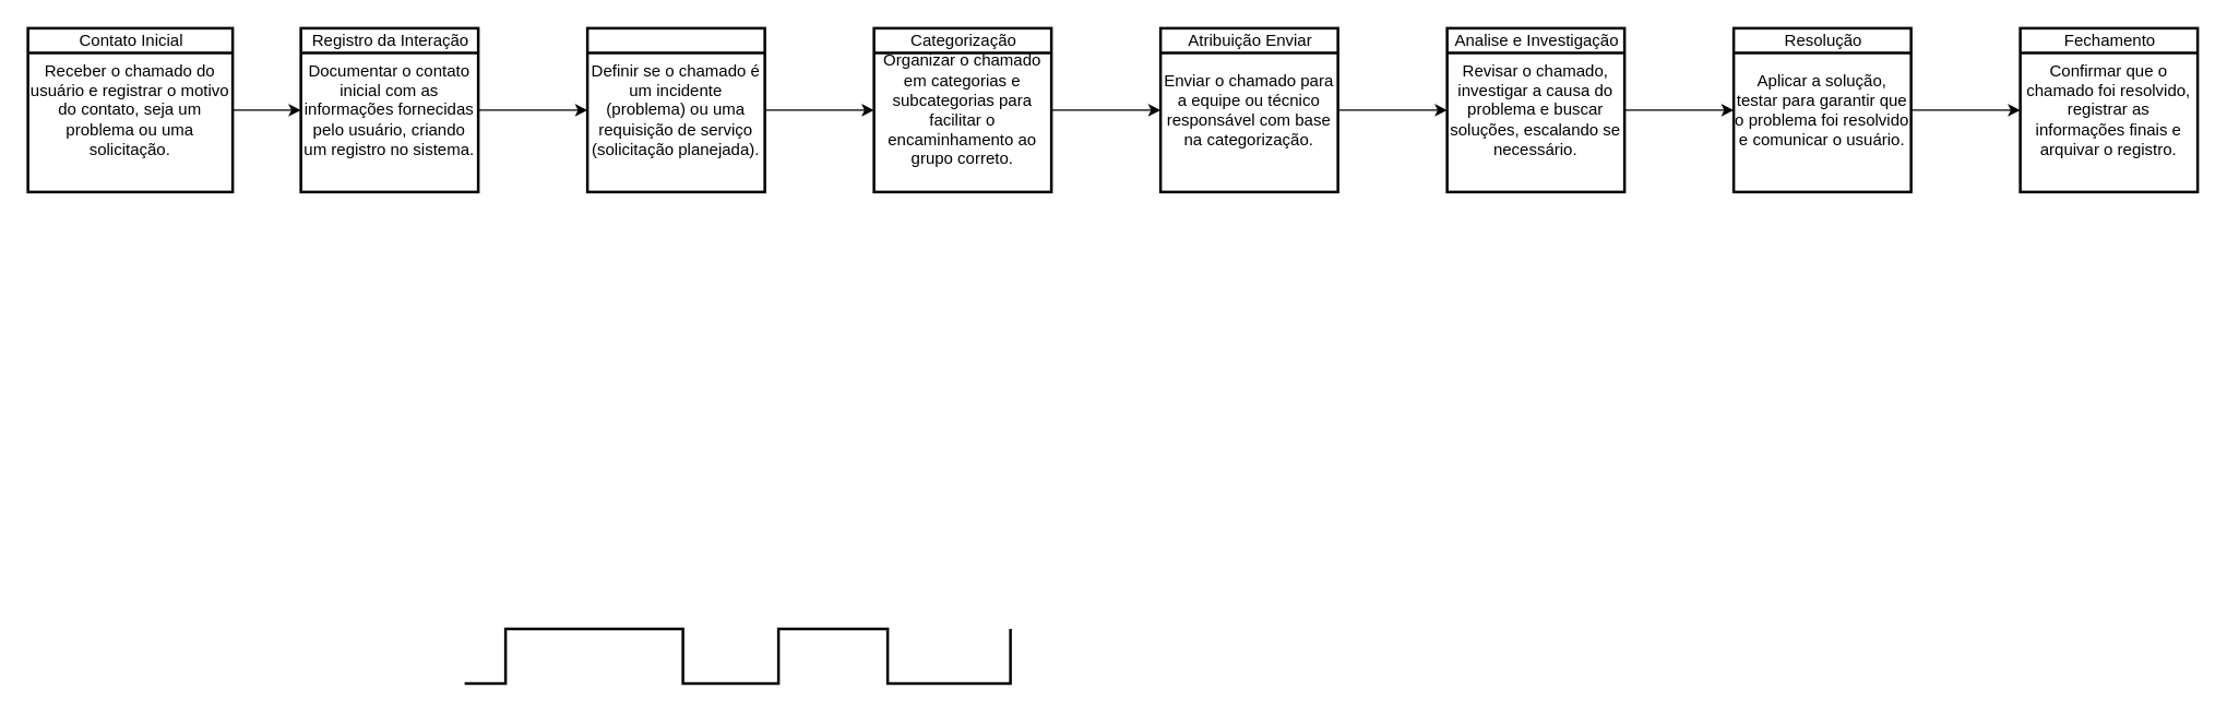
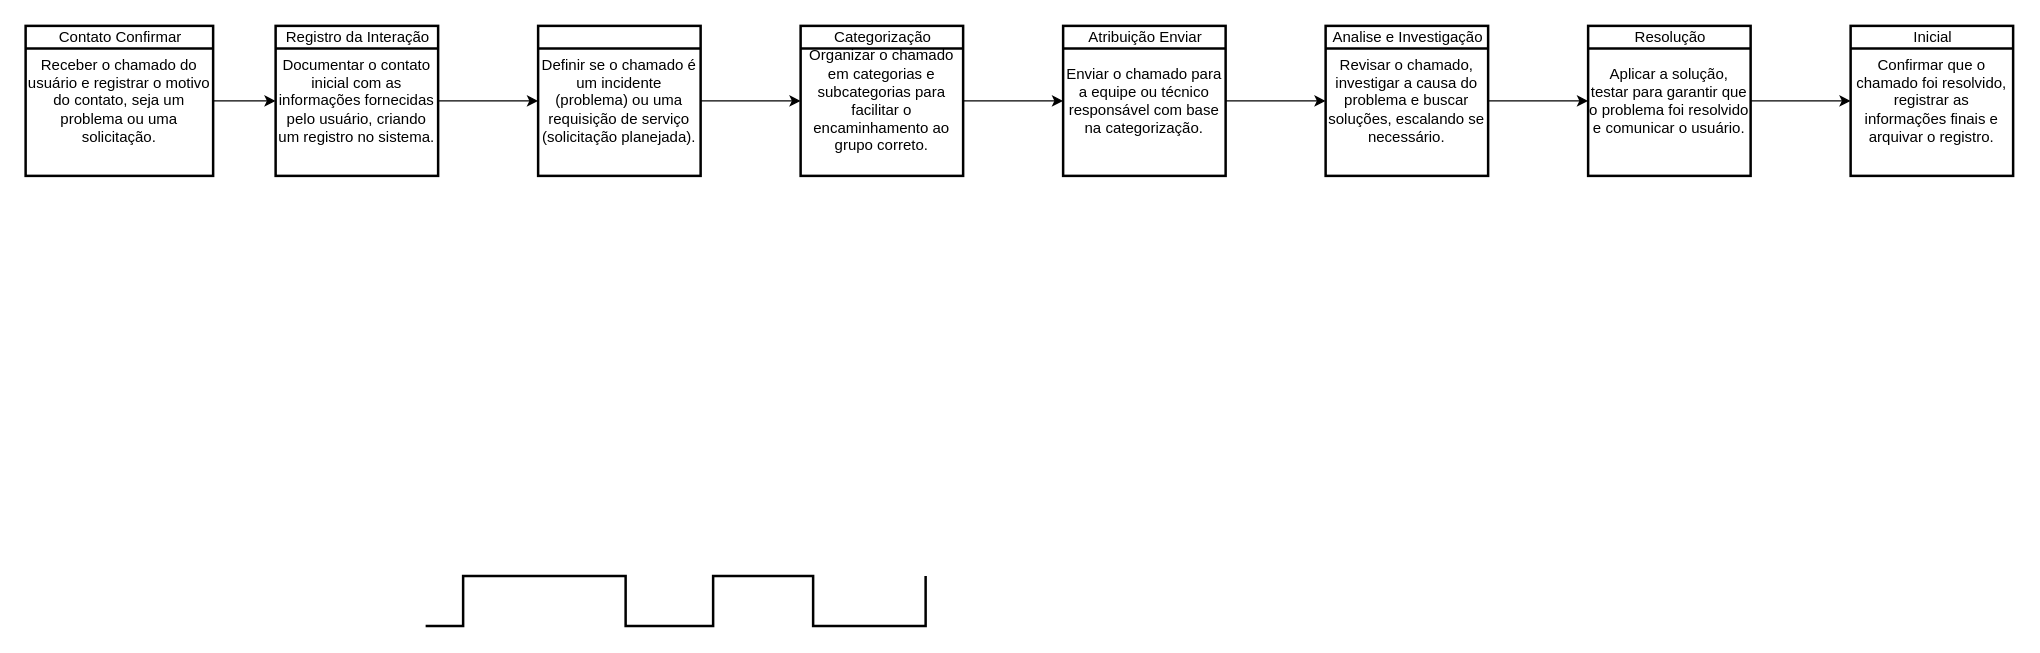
  <mxCell id="0" />
  <mxCell id="1" parent="0" />
  <mxCell id="2" value="" style="edgeStyle=orthogonalEdgeStyle;rounded=0;orthogonalLoop=1;jettySize=auto;html=1;" edge="1" parent="1" source="3" target="7"><mxGeometry relative="1" as="geometry" /></mxCell>
  <mxCell id="3" value="Receber o chamado do usuário e registrar o motivo do contato, seja um problema ou uma solicitação." style="strokeWidth=2;html=1;shape=mxgraph.lean_mapping.manufacturing_process;fontSize=12;verticalAlign=middle;html=1;align=center;whiteSpace=wrap;" vertex="1" parent="1"><mxGeometry x="20" y="20" width="150" height="120" as="geometry" /></mxCell>
- <mxCell id="4" value="Contato Inicial" style="text;fontSize=12;spacingLeft=2;verticalAlign=top;html=1;align=center;spacingTop=-5;resizeWidth=1;whiteSpace=wrap;" vertex="1" parent="3"><mxGeometry width="150" height="22.286" as="geometry" /></mxCell>
+ <mxCell id="4" value="Contato Confirmar" style="text;fontSize=12;spacingLeft=2;verticalAlign=top;html=1;align=center;spacingTop=-5;resizeWidth=1;whiteSpace=wrap;" vertex="1" parent="3"><mxGeometry width="150" height="22.286" as="geometry" /></mxCell>
  <mxCell id="5" value="" style="verticalLabelPosition=bottom;html=1;verticalAlign=top;strokeWidth=2;shape=mxgraph.lean_mapping.timeline2;dx1=0;dy1=1;dx2=30;dy2=0;dx3=160;dy3=1;dx4=230;dy4=0;dx5=310;dy5=1;dy6=0;" vertex="1" parent="1"><mxGeometry x="340" y="460" width="400" height="40" as="geometry" /></mxCell>
  <mxCell id="6" value="" style="edgeStyle=orthogonalEdgeStyle;rounded=0;orthogonalLoop=1;jettySize=auto;html=1;" edge="1" parent="1" source="7" target="10"><mxGeometry relative="1" as="geometry" /></mxCell>
  <mxCell id="7" value="Documentar o contato inicial com as informações fornecidas pelo usuário, criando um registro no sistema." style="strokeWidth=2;html=1;shape=mxgraph.lean_mapping.manufacturing_process;fontSize=12;verticalAlign=middle;html=1;align=center;whiteSpace=wrap;" vertex="1" parent="1"><mxGeometry x="220" y="20" width="130" height="120" as="geometry" /></mxCell>
  <mxCell id="8" value="Registro da Interação" style="text;fontSize=12;spacingLeft=2;verticalAlign=top;html=1;align=center;spacingTop=-5;resizeWidth=1;whiteSpace=wrap;" vertex="1" parent="7"><mxGeometry width="130" height="22.286" as="geometry" /></mxCell>
  <mxCell id="9" value="" style="edgeStyle=orthogonalEdgeStyle;rounded=0;orthogonalLoop=1;jettySize=auto;html=1;" edge="1" parent="1" source="10" target="12"><mxGeometry relative="1" as="geometry" /></mxCell>
  <mxCell id="10" value="Definir se o chamado é um incidente (problema) ou uma requisição de serviço (solicitação planejada)." style="strokeWidth=2;html=1;shape=mxgraph.lean_mapping.manufacturing_process;fontSize=12;verticalAlign=middle;html=1;align=center;whiteSpace=wrap;" vertex="1" parent="1"><mxGeometry x="430" y="20" width="130" height="120" as="geometry" /></mxCell>
  <mxCell id="11" value="" style="edgeStyle=orthogonalEdgeStyle;rounded=0;orthogonalLoop=1;jettySize=auto;html=1;" edge="1" parent="1" source="12" target="15"><mxGeometry relative="1" as="geometry" /></mxCell>
  <mxCell id="12" value="Organizar o chamado em categorias e subcategorias para facilitar o encaminhamento ao grupo correto." style="strokeWidth=2;html=1;shape=mxgraph.lean_mapping.manufacturing_process;fontSize=12;verticalAlign=middle;html=1;align=center;whiteSpace=wrap;" vertex="1" parent="1"><mxGeometry x="640" y="20" width="130" height="120" as="geometry" /></mxCell>
  <mxCell id="13" value="Categorização" style="text;fontSize=12;spacingLeft=2;verticalAlign=top;html=1;align=center;spacingTop=-5;resizeWidth=1;whiteSpace=wrap;" vertex="1" parent="12"><mxGeometry width="130" height="22.286" as="geometry" /></mxCell>
  <mxCell id="14" value="" style="edgeStyle=orthogonalEdgeStyle;rounded=0;orthogonalLoop=1;jettySize=auto;html=1;" edge="1" parent="1" source="15" target="18"><mxGeometry relative="1" as="geometry" /></mxCell>
  <mxCell id="15" value="&lt;p&gt;Enviar o chamado para a equipe ou técnico responsável com base na categorização.&lt;/p&gt;" style="strokeWidth=2;html=1;shape=mxgraph.lean_mapping.manufacturing_process;fontSize=12;verticalAlign=middle;html=1;align=center;whiteSpace=wrap;" vertex="1" parent="1"><mxGeometry x="850" y="20" width="130" height="120" as="geometry" /></mxCell>
  <mxCell id="16" value="Atribuição Enviar&lt;div&gt;&lt;br&gt;&lt;/div&gt;" style="text;fontSize=12;spacingLeft=2;verticalAlign=top;html=1;align=center;spacingTop=-5;resizeWidth=1;whiteSpace=wrap;" vertex="1" parent="15"><mxGeometry width="130" height="22.286" as="geometry" /></mxCell>
  <mxCell id="17" value="" style="edgeStyle=orthogonalEdgeStyle;rounded=0;orthogonalLoop=1;jettySize=auto;html=1;" edge="1" parent="1" source="18" target="21"><mxGeometry relative="1" as="geometry" /></mxCell>
  <mxCell id="18" value="Revisar o chamado, investigar a causa do problema e buscar soluções, escalando se necessário." style="strokeWidth=2;html=1;shape=mxgraph.lean_mapping.manufacturing_process;fontSize=12;verticalAlign=middle;html=1;align=center;whiteSpace=wrap;" vertex="1" parent="1"><mxGeometry x="1060" y="20" width="130" height="120" as="geometry" /></mxCell>
  <mxCell id="19" value="&lt;div&gt;Analise e Investigação&lt;/div&gt;" style="text;fontSize=12;spacingLeft=2;verticalAlign=top;html=1;align=center;spacingTop=-5;resizeWidth=1;whiteSpace=wrap;" vertex="1" parent="18"><mxGeometry width="130" height="22.286" as="geometry" /></mxCell>
  <mxCell id="20" value="" style="edgeStyle=orthogonalEdgeStyle;rounded=0;orthogonalLoop=1;jettySize=auto;html=1;" edge="1" parent="1" source="21" target="23"><mxGeometry relative="1" as="geometry" /></mxCell>
  <mxCell id="21" value="Aplicar a solução, testar para garantir que o problema foi resolvido e comunicar o usuário." style="strokeWidth=2;html=1;shape=mxgraph.lean_mapping.manufacturing_process;fontSize=12;verticalAlign=middle;html=1;align=center;whiteSpace=wrap;" vertex="1" parent="1"><mxGeometry x="1270" y="20" width="130" height="120" as="geometry" /></mxCell>
  <mxCell id="22" value="&lt;div&gt;Resolução&lt;/div&gt;" style="text;fontSize=12;spacingLeft=2;verticalAlign=top;html=1;align=center;spacingTop=-5;resizeWidth=1;whiteSpace=wrap;" vertex="1" parent="21"><mxGeometry width="130" height="22.286" as="geometry" /></mxCell>
  <mxCell id="23" value="Confirmar que o chamado foi resolvido, registrar as informações finais e arquivar o registro." style="strokeWidth=2;html=1;shape=mxgraph.lean_mapping.manufacturing_process;fontSize=12;verticalAlign=middle;html=1;align=center;whiteSpace=wrap;" vertex="1" parent="1"><mxGeometry x="1480" y="20" width="130" height="120" as="geometry" /></mxCell>
- <mxCell id="24" value="&lt;div&gt;Fechamento&lt;/div&gt;" style="text;fontSize=12;spacingLeft=2;verticalAlign=top;html=1;align=center;spacingTop=-5;resizeWidth=1;whiteSpace=wrap;" vertex="1" parent="23"><mxGeometry width="130" height="22.286" as="geometry" /></mxCell>
+ <mxCell id="24" value="&lt;div&gt;Inicial&lt;/div&gt;" style="text;fontSize=12;spacingLeft=2;verticalAlign=top;html=1;align=center;spacingTop=-5;resizeWidth=1;whiteSpace=wrap;" vertex="1" parent="23"><mxGeometry width="130" height="22.286" as="geometry" /></mxCell>
